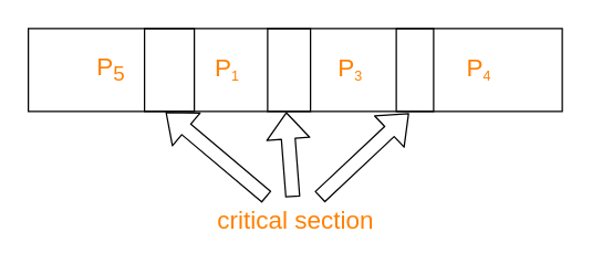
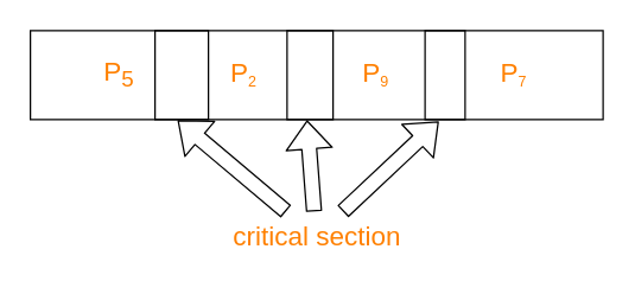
  <mxCell id="0" />
  <mxCell id="1" parent="0" />
  <mxCell id="2" value="&lt;font color=&quot;#ff8000&quot; style=&quot;font-size: 18px;&quot;&gt;P&lt;sub&gt;5&lt;/sub&gt;&lt;/font&gt;" style="rounded=0;whiteSpace=wrap;html=1;fillColor=none;" vertex="1" parent="1"><mxGeometry x="20" y="20" width="120" height="60" as="geometry" /></mxCell>
- <mxCell id="3" value="&lt;span style=&quot;color: rgb(255, 128, 0); font-size: 18px;&quot;&gt;P&lt;/span&gt;&lt;sub style=&quot;color: rgb(255, 128, 0);&quot;&gt;1&lt;/sub&gt;" style="rounded=0;whiteSpace=wrap;html=1;fillColor=none;" vertex="1" parent="1"><mxGeometry x="104" y="20" width="120" height="60" as="geometry" /></mxCell>
- <mxCell id="4" value="&lt;span style=&quot;color: rgb(255, 128, 0); font-size: 18px;&quot;&gt;P&lt;/span&gt;&lt;sub style=&quot;color: rgb(255, 128, 0);&quot;&gt;3&lt;/sub&gt;" style="rounded=0;whiteSpace=wrap;html=1;fillColor=none;" vertex="1" parent="1"><mxGeometry x="193" y="20" width="120" height="60" as="geometry" /></mxCell>
- <mxCell id="5" value="&lt;span style=&quot;color: rgb(255, 128, 0); font-size: 18px;&quot;&gt;P&lt;/span&gt;&lt;sub style=&quot;color: rgb(255, 128, 0);&quot;&gt;4&lt;/sub&gt;" style="rounded=0;whiteSpace=wrap;html=1;fillColor=none;" vertex="1" parent="1"><mxGeometry x="286" y="20" width="120" height="60" as="geometry" /></mxCell>
+ <mxCell id="3" value="&lt;span style=&quot;color: rgb(255, 128, 0); font-size: 18px;&quot;&gt;P&lt;/span&gt;&lt;sub style=&quot;color: rgb(255, 128, 0);&quot;&gt;2&lt;/sub&gt;" style="rounded=0;whiteSpace=wrap;html=1;fillColor=none;" vertex="1" parent="1"><mxGeometry x="104" y="20" width="120" height="60" as="geometry" /></mxCell>
+ <mxCell id="4" value="&lt;span style=&quot;color: rgb(255, 128, 0); font-size: 18px;&quot;&gt;P&lt;/span&gt;&lt;sub style=&quot;color: rgb(255, 128, 0);&quot;&gt;9&lt;/sub&gt;" style="rounded=0;whiteSpace=wrap;html=1;fillColor=none;" vertex="1" parent="1"><mxGeometry x="193" y="20" width="120" height="60" as="geometry" /></mxCell>
+ <mxCell id="5" value="&lt;span style=&quot;color: rgb(255, 128, 0); font-size: 18px;&quot;&gt;P&lt;/span&gt;&lt;sub style=&quot;color: rgb(255, 128, 0);&quot;&gt;7&lt;/sub&gt;" style="rounded=0;whiteSpace=wrap;html=1;fillColor=none;" vertex="1" parent="1"><mxGeometry x="286" y="20" width="120" height="60" as="geometry" /></mxCell>
  <mxCell id="6" style="edgeStyle=none;shape=flexArrow;html=1;entryX=0.127;entryY=1.007;entryDx=0;entryDy=0;entryPerimeter=0;fontSize=18;fontColor=#FF8000;" edge="1" parent="1" source="9" target="3"><mxGeometry relative="1" as="geometry" /></mxCell>
  <mxCell id="7" style="edgeStyle=none;shape=flexArrow;html=1;entryX=0.112;entryY=1.007;entryDx=0;entryDy=0;entryPerimeter=0;fontSize=18;fontColor=#FF8000;" edge="1" parent="1" source="9" target="4"><mxGeometry relative="1" as="geometry" /></mxCell>
  <mxCell id="8" style="edgeStyle=none;shape=flexArrow;html=1;entryX=0.077;entryY=1.02;entryDx=0;entryDy=0;entryPerimeter=0;fontSize=18;fontColor=#FF8000;" edge="1" parent="1" source="9" target="5"><mxGeometry relative="1" as="geometry" /></mxCell>
  <mxCell id="9" value="critical section" style="text;html=1;align=center;verticalAlign=middle;resizable=0;points=[];autosize=1;strokeColor=none;fillColor=none;fontSize=18;fontColor=#FF8000;" vertex="1" parent="1"><mxGeometry x="147" y="142" width="131" height="34" as="geometry" /></mxCell>
